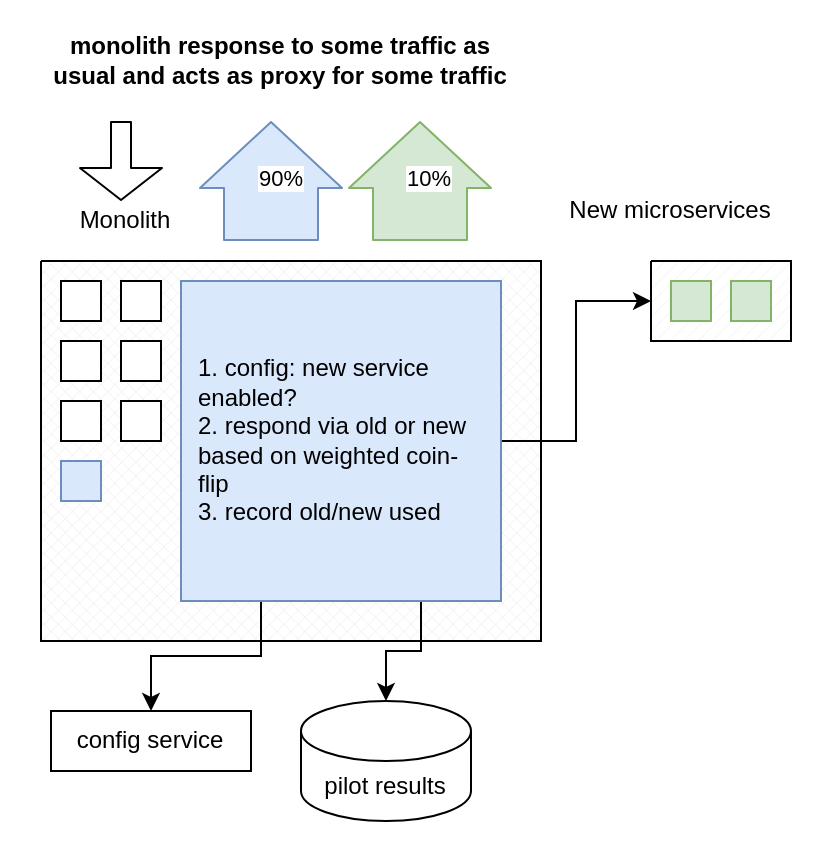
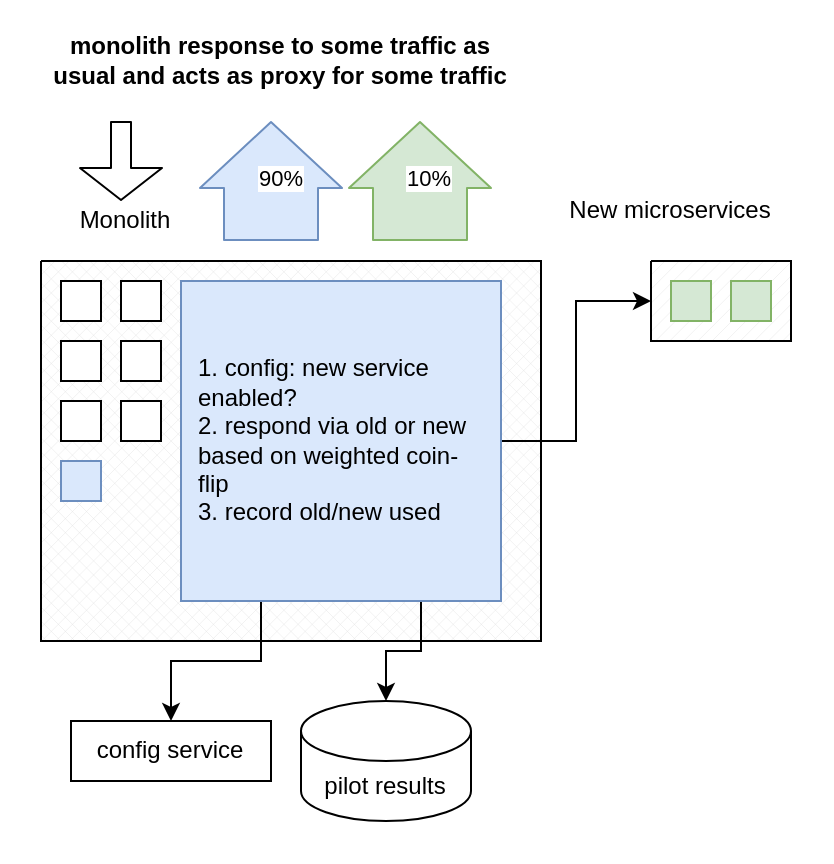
  <mxCell id="0" />
  <mxCell id="1" parent="0" />
  <mxCell id="2" value="" style="verticalLabelPosition=bottom;verticalAlign=top;html=1;shape=mxgraph.basic.patternFillRect;fillStyle=diagGrid;step=5;fillStrokeWidth=0.2;fillStrokeColor=#dddddd;" parent="1" vertex="1"><mxGeometry x="20" y="130" width="250" height="190" as="geometry" /></mxCell>
  <mxCell id="3" value="" style="verticalLabelPosition=bottom;verticalAlign=top;html=1;shape=mxgraph.basic.patternFillRect;fillStyle=diag;step=5;fillStrokeWidth=0.2;fillStrokeColor=#dddddd;" parent="1" vertex="1"><mxGeometry x="325" y="130" width="70" height="40" as="geometry" /></mxCell>
  <mxCell id="4" value="" style="whiteSpace=wrap;html=1;aspect=fixed;" parent="1" vertex="1"><mxGeometry x="30" y="140" width="20" height="20" as="geometry" /></mxCell>
  <mxCell id="5" value="" style="whiteSpace=wrap;html=1;aspect=fixed;" parent="1" vertex="1"><mxGeometry x="60" y="140" width="20" height="20" as="geometry" /></mxCell>
  <mxCell id="6" value="" style="whiteSpace=wrap;html=1;aspect=fixed;fillColor=#dae8fc;strokeColor=#6c8ebf;" parent="1" vertex="1"><mxGeometry x="30" y="230" width="20" height="20" as="geometry" /></mxCell>
  <mxCell id="7" style="edgeStyle=orthogonalEdgeStyle;rounded=0;orthogonalLoop=1;jettySize=auto;html=1;exitX=1;exitY=0.5;exitDx=0;exitDy=0;entryX=0;entryY=0.5;entryDx=0;entryDy=0;entryPerimeter=0;" parent="1" source="10" target="3" edge="1"><mxGeometry relative="1" as="geometry" /></mxCell>
  <mxCell id="8" style="edgeStyle=orthogonalEdgeStyle;rounded=0;orthogonalLoop=1;jettySize=auto;html=1;exitX=0.75;exitY=1;exitDx=0;exitDy=0;entryX=0.5;entryY=0;entryDx=0;entryDy=0;entryPerimeter=0;" parent="1" source="10" target="20" edge="1"><mxGeometry relative="1" as="geometry" /></mxCell>
  <mxCell id="9" style="edgeStyle=orthogonalEdgeStyle;rounded=0;orthogonalLoop=1;jettySize=auto;html=1;exitX=0.25;exitY=1;exitDx=0;exitDy=0;entryX=0.5;entryY=0;entryDx=0;entryDy=0;" parent="1" source="10" target="19" edge="1"><mxGeometry relative="1" as="geometry" /></mxCell>
  <mxCell id="10" value="&lt;div style=&quot;text-align: left&quot;&gt;&lt;span&gt;1. config: new service enabled?&amp;nbsp;&lt;/span&gt;&lt;br&gt;&lt;/div&gt;&lt;div style=&quot;text-align: left&quot;&gt;&lt;span&gt;2. respond via old or new based on weighted coin-flip&lt;/span&gt;&lt;/div&gt;&lt;div style=&quot;text-align: left&quot;&gt;&lt;span&gt;3. record old/new used&lt;/span&gt;&lt;/div&gt;" style="whiteSpace=wrap;html=1;aspect=fixed;fillColor=#dae8fc;strokeColor=#6c8ebf;spacing=10;" parent="1" vertex="1"><mxGeometry x="90" y="140" width="160" height="160" as="geometry" /></mxCell>
  <mxCell id="11" value="" style="whiteSpace=wrap;html=1;aspect=fixed;" parent="1" vertex="1"><mxGeometry x="30" y="170" width="20" height="20" as="geometry" /></mxCell>
  <mxCell id="12" value="" style="whiteSpace=wrap;html=1;aspect=fixed;" parent="1" vertex="1"><mxGeometry x="60" y="170" width="20" height="20" as="geometry" /></mxCell>
  <mxCell id="13" value="" style="whiteSpace=wrap;html=1;aspect=fixed;" parent="1" vertex="1"><mxGeometry x="30" y="200" width="20" height="20" as="geometry" /></mxCell>
  <mxCell id="14" value="" style="whiteSpace=wrap;html=1;aspect=fixed;" parent="1" vertex="1"><mxGeometry x="60" y="200" width="20" height="20" as="geometry" /></mxCell>
  <mxCell id="15" value="" style="whiteSpace=wrap;html=1;aspect=fixed;fillColor=#d5e8d4;strokeColor=#82b366;" parent="1" vertex="1"><mxGeometry x="335" y="140" width="20" height="20" as="geometry" /></mxCell>
  <mxCell id="16" value="" style="whiteSpace=wrap;html=1;aspect=fixed;fillColor=#d5e8d4;strokeColor=#82b366;" parent="1" vertex="1"><mxGeometry x="365" y="140" width="20" height="20" as="geometry" /></mxCell>
  <mxCell id="17" value="Monolith" style="text;html=1;strokeColor=none;fillColor=none;align=center;verticalAlign=middle;whiteSpace=wrap;rounded=0;" parent="1" vertex="1"><mxGeometry x="25" y="100" width="75" height="20" as="geometry" /></mxCell>
  <mxCell id="18" value="New microservices" style="text;html=1;strokeColor=none;fillColor=none;align=center;verticalAlign=middle;whiteSpace=wrap;rounded=0;" parent="1" vertex="1"><mxGeometry x="275" y="95" width="120" height="20" as="geometry" /></mxCell>
- <mxCell id="19" value="config service" style="rounded=0;whiteSpace=wrap;html=1;" parent="1" vertex="1"><mxGeometry x="25" y="355" width="100" height="30" as="geometry" /></mxCell>
+ <mxCell id="19" value="config service" style="rounded=0;whiteSpace=wrap;html=1;" parent="1" vertex="1"><mxGeometry x="35" y="360" width="100" height="30" as="geometry" /></mxCell>
  <mxCell id="20" value="pilot results" style="shape=cylinder3;whiteSpace=wrap;html=1;boundedLbl=1;backgroundOutline=1;size=15;" parent="1" vertex="1"><mxGeometry x="150" y="350" width="85" height="60" as="geometry" /></mxCell>
  <mxCell id="21" value="" style="shape=flexArrow;endArrow=classic;html=1;endWidth=30;endSize=5;" parent="1" edge="1"><mxGeometry width="50" height="50" relative="1" as="geometry"><mxPoint x="60" y="60" as="sourcePoint" /><mxPoint x="60" y="100" as="targetPoint" /></mxGeometry></mxCell>
  <mxCell id="22" value="monolith response to some traffic as usual and acts as proxy for some traffic" style="text;html=1;strokeColor=none;fillColor=none;align=center;verticalAlign=middle;whiteSpace=wrap;rounded=0;fontStyle=1" parent="1" vertex="1"><mxGeometry x="20" y="20" width="240" height="20" as="geometry" /></mxCell>
  <mxCell id="23" value="" style="shape=flexArrow;endArrow=classic;html=1;endWidth=23;endSize=10.67;fillColor=#dae8fc;strokeColor=#6c8ebf;width=47;labelBackgroundColor=none;" edge="1" parent="1"><mxGeometry width="50" height="50" relative="1" as="geometry"><mxPoint x="135" y="120" as="sourcePoint" /><mxPoint x="135" y="60" as="targetPoint" /><Array as="points" /></mxGeometry></mxCell>
  <mxCell id="24" value="90%" style="edgeLabel;html=1;align=center;verticalAlign=middle;resizable=0;points=[];" vertex="1" connectable="0" parent="23"><mxGeometry x="0.067" y="-4" relative="1" as="geometry"><mxPoint as="offset" /></mxGeometry></mxCell>
  <mxCell id="25" value="" style="shape=flexArrow;endArrow=classic;html=1;endWidth=23;endSize=10.67;fillColor=#d5e8d4;strokeColor=#82b366;width=47;labelBackgroundColor=none;" edge="1" parent="1"><mxGeometry width="50" height="50" relative="1" as="geometry"><mxPoint x="209.5" y="120" as="sourcePoint" /><mxPoint x="209.5" y="60" as="targetPoint" /><Array as="points" /></mxGeometry></mxCell>
  <mxCell id="26" value="10%" style="edgeLabel;html=1;align=center;verticalAlign=middle;resizable=0;points=[];" vertex="1" connectable="0" parent="25"><mxGeometry x="0.067" y="-4" relative="1" as="geometry"><mxPoint as="offset" /></mxGeometry></mxCell>
